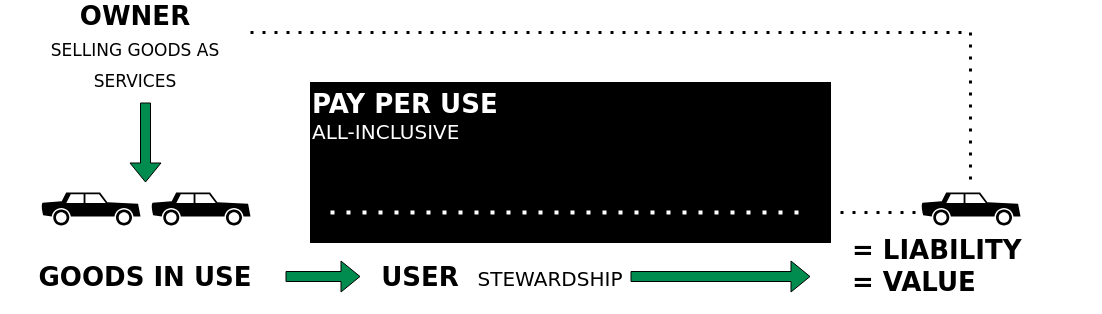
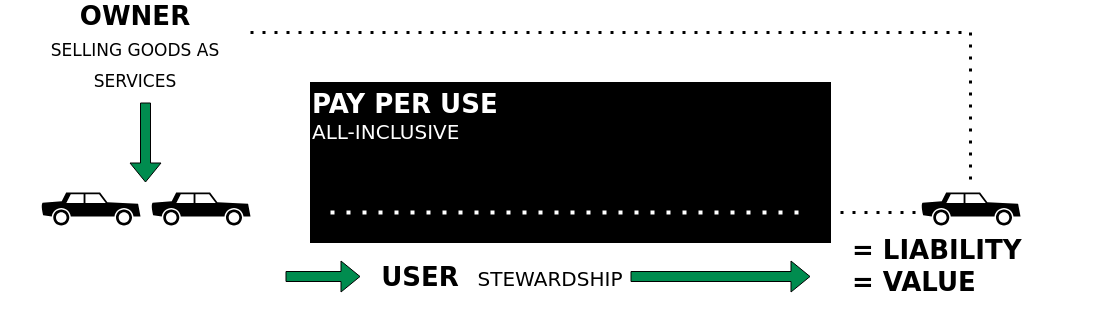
  <mxCell id="0" />
  <mxCell id="1" parent="0" />
  <mxCell id="2" value="&lt;div style=&quot;font-size: 26px&quot;&gt;&lt;span style=&quot;font-size: 26px&quot;&gt;&lt;font style=&quot;font-size: 26px&quot; color=&quot;#ffffff&quot;&gt;&lt;b&gt;PAY PER USE&lt;/b&gt;&lt;/font&gt;&lt;/span&gt;&lt;/div&gt;&lt;font color=&quot;#ffffff&quot; size=&quot;1&quot;&gt;&lt;div style=&quot;font-size: 20px&quot;&gt;ALL-INCLUSIVE&lt;/div&gt;&lt;/font&gt;" style="rounded=0;whiteSpace=wrap;html=1;fillColor=#000000;verticalAlign=top;fontFamily=Dejavu Sans;fontSize=26;align=left;" vertex="1" parent="1"><mxGeometry x="310" y="70" width="520" height="160" as="geometry" /></mxCell>
  <mxCell id="3" value="" style="shape=mxgraph.signs.transportation.car_2;html=1;pointerEvents=1;fillColor=#000000;strokeColor=none;verticalLabelPosition=bottom;verticalAlign=top;align=center;fontFamily=Dejavu Sans;fontSize=26;fontColor=#FFFFFF;flipH=1;" vertex="1" parent="1"><mxGeometry x="40" y="180" width="100" height="33" as="geometry" /></mxCell>
  <mxCell id="4" value="" style="shape=mxgraph.signs.transportation.car_2;html=1;pointerEvents=1;fillColor=#000000;strokeColor=none;verticalLabelPosition=bottom;verticalAlign=top;align=center;fontFamily=Dejavu Sans;fontSize=26;fontColor=#FFFFFF;flipH=1;" vertex="1" parent="1"><mxGeometry x="150" y="180" width="100" height="33" as="geometry" /></mxCell>
  <mxCell id="5" value="" style="shape=flexArrow;endArrow=classic;html=1;rounded=0;fontFamily=Dejavu Sans;fontSize=26;fontColor=#FFFFFF;fillColor=#008C4F;" edge="1" parent="1"><mxGeometry width="50" height="50" relative="1" as="geometry"><mxPoint x="145" y="90" as="sourcePoint" /><mxPoint x="145" y="170" as="targetPoint" /></mxGeometry></mxCell>
  <mxCell id="6" value="" style="endArrow=none;dashed=1;html=1;dashPattern=1 3;strokeWidth=4;rounded=0;fontFamily=Dejavu Sans;fontSize=26;fontColor=#FFFFFF;fillColor=#008C4F;strokeColor=#FFFFFF;" edge="1" parent="1"><mxGeometry width="50" height="50" relative="1" as="geometry"><mxPoint x="330" y="200" as="sourcePoint" /><mxPoint x="800" y="200" as="targetPoint" /></mxGeometry></mxCell>
  <mxCell id="7" value="" style="endArrow=none;dashed=1;html=1;dashPattern=1 3;strokeWidth=3;rounded=0;fontFamily=Dejavu Sans;fontSize=26;fontColor=#FFFFFF;fillColor=#008C4F;" edge="1" parent="1"><mxGeometry width="50" height="50" relative="1" as="geometry"><mxPoint x="840" y="200" as="sourcePoint" /><mxPoint x="920" y="200" as="targetPoint" /></mxGeometry></mxCell>
  <mxCell id="8" value="&lt;b&gt;OWNER&lt;/b&gt;&lt;br&gt;&lt;font style=&quot;font-size: 17px&quot;&gt;SELLING GOODS AS SERVICES&lt;/font&gt;" style="text;html=1;strokeColor=none;fillColor=none;align=center;verticalAlign=middle;whiteSpace=wrap;rounded=0;fontFamily=Dejavu Sans;fontSize=26;fontColor=#000000;" vertex="1" parent="1"><mxGeometry x="20" y="20" width="230" height="30" as="geometry" /></mxCell>
- <mxCell id="9" value="&lt;b&gt;GOODS IN USE&lt;/b&gt;" style="text;html=1;strokeColor=none;fillColor=none;align=center;verticalAlign=middle;whiteSpace=wrap;rounded=0;fontFamily=Dejavu Sans;fontSize=26;fontColor=#000000;" vertex="1" parent="1"><mxGeometry x="30" y="250" width="230" height="30" as="geometry" /></mxCell>
  <mxCell id="10" value="" style="shape=flexArrow;endArrow=classic;html=1;rounded=0;fontFamily=Dejavu Sans;fontSize=26;fontColor=#FFFFFF;fillColor=#008C4F;" edge="1" parent="1"><mxGeometry width="50" height="50" relative="1" as="geometry"><mxPoint x="285" y="264" as="sourcePoint" /><mxPoint x="360" y="264" as="targetPoint" /></mxGeometry></mxCell>
  <mxCell id="11" value="&lt;b&gt;USER&lt;/b&gt;" style="text;html=1;strokeColor=none;fillColor=none;align=center;verticalAlign=middle;whiteSpace=wrap;rounded=0;fontFamily=Dejavu Sans;fontSize=26;fontColor=#000000;" vertex="1" parent="1"><mxGeometry x="370" y="250" width="100" height="30" as="geometry" /></mxCell>
  <mxCell id="12" value="&lt;font style=&quot;font-size: 20px&quot;&gt;STEWARDSHIP&lt;/font&gt;" style="text;html=1;strokeColor=none;fillColor=none;align=center;verticalAlign=middle;whiteSpace=wrap;rounded=0;fontFamily=Dejavu Sans;fontSize=26;fontColor=#000000;" vertex="1" parent="1"><mxGeometry x="500" y="250" width="100" height="30" as="geometry" /></mxCell>
  <mxCell id="13" value="" style="shape=flexArrow;endArrow=classic;html=1;rounded=0;fontFamily=Dejavu Sans;fontSize=26;fontColor=#FFFFFF;fillColor=#008C4F;" edge="1" parent="1"><mxGeometry width="50" height="50" relative="1" as="geometry"><mxPoint x="630" y="264" as="sourcePoint" /><mxPoint x="810" y="264" as="targetPoint" /></mxGeometry></mxCell>
  <mxCell id="14" value="&lt;b&gt;= LIABILITY&lt;br&gt;= VALUE&lt;br&gt;&lt;/b&gt;" style="text;html=1;strokeColor=none;fillColor=none;align=left;verticalAlign=middle;whiteSpace=wrap;rounded=0;fontFamily=Dejavu Sans;fontSize=26;fontColor=#000000;" vertex="1" parent="1"><mxGeometry x="850" y="239" width="230" height="30" as="geometry" /></mxCell>
  <mxCell id="15" value="" style="shape=mxgraph.signs.transportation.car_2;html=1;pointerEvents=1;fillColor=#000000;strokeColor=none;verticalLabelPosition=bottom;verticalAlign=top;align=center;fontFamily=Dejavu Sans;fontSize=26;fontColor=#FFFFFF;flipH=1;" vertex="1" parent="1"><mxGeometry x="920" y="180" width="100" height="33" as="geometry" /></mxCell>
  <mxCell id="16" value="" style="endArrow=none;dashed=1;html=1;dashPattern=1 3;strokeWidth=3;rounded=0;fontFamily=Dejavu Sans;fontSize=20;fontColor=#000000;fillColor=#008C4F;exitX=1;exitY=0;exitDx=0;exitDy=0;" edge="1" parent="1" source="8"><mxGeometry width="50" height="50" relative="1" as="geometry"><mxPoint x="970" y="20" as="sourcePoint" /><mxPoint x="970" y="170" as="targetPoint" /><Array as="points"><mxPoint x="970" y="20" /></Array></mxGeometry></mxCell>
